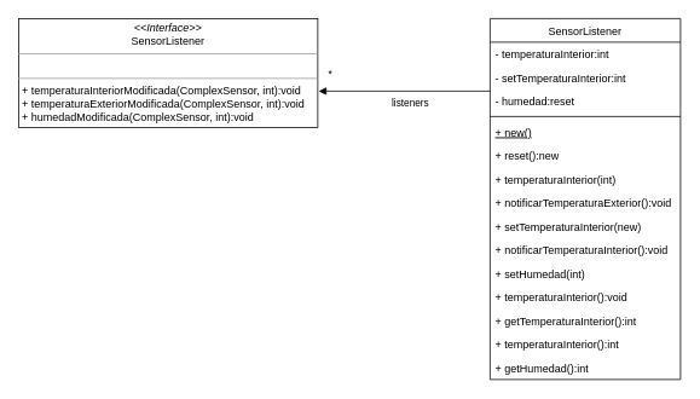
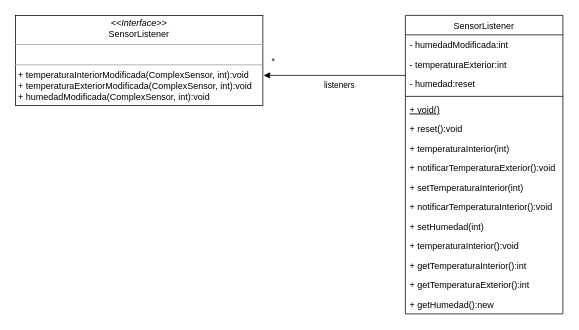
  <mxCell id="0" />
  <mxCell id="1" parent="0" />
  <mxCell id="2" value="&lt;p style=&quot;margin:0px;margin-top:4px;text-align:center;&quot;&gt;&lt;i&gt;&amp;lt;&amp;lt;Interface&amp;gt;&amp;gt;&lt;/i&gt;&lt;br&gt;SensorListener&lt;/p&gt;&lt;hr size=&quot;1&quot;&gt;&lt;p style=&quot;margin:0px;margin-left:4px;&quot;&gt;&lt;br&gt;&lt;/p&gt;&lt;hr size=&quot;1&quot;&gt;&lt;p style=&quot;margin:0px;margin-left:4px;&quot;&gt;+ temperaturaInteriorModificada(ComplexSensor, int):void&lt;/p&gt;&lt;p style=&quot;margin:0px;margin-left:4px;&quot;&gt;+ temperaturaExteriorModificada(ComplexSensor, int):void&lt;/p&gt;&lt;p style=&quot;margin:0px;margin-left:4px;&quot;&gt;+ humedadModificada(ComplexSensor, int):void&lt;/p&gt;" style="verticalAlign=top;align=left;overflow=fill;fontSize=12;fontFamily=Helvetica;html=1;" vertex="1" parent="1"><mxGeometry x="20" width="330" height="120" as="geometry" y="20" /></mxCell>
  <mxCell id="3" value="SensorListener" style="swimlane;fontStyle=0;align=center;verticalAlign=top;childLayout=stackLayout;horizontal=1;startSize=26;horizontalStack=0;resizeParent=1;resizeParentMax=0;resizeLast=0;collapsible=1;marginBottom=0;" vertex="1" parent="1"><mxGeometry x="540" width="210" height="398" as="geometry" y="20" /></mxCell>
- <mxCell id="4" value="- temperaturaInterior:int" style="text;strokeColor=none;fillColor=none;align=left;verticalAlign=top;spacingLeft=4;spacingRight=4;overflow=hidden;rotatable=0;points=[[0,0.5],[1,0.5]];portConstraint=eastwest;" vertex="1" parent="3"><mxGeometry y="26" width="210" height="26" as="geometry" /></mxCell>
- <mxCell id="5" value="- setTemperaturaInterior:int" style="text;strokeColor=none;fillColor=none;align=left;verticalAlign=top;spacingLeft=4;spacingRight=4;overflow=hidden;rotatable=0;points=[[0,0.5],[1,0.5]];portConstraint=eastwest;" vertex="1" parent="3"><mxGeometry y="52" width="210" height="26" as="geometry" /></mxCell>
+ <mxCell id="4" value="- humedadModificada:int" style="text;strokeColor=none;fillColor=none;align=left;verticalAlign=top;spacingLeft=4;spacingRight=4;overflow=hidden;rotatable=0;points=[[0,0.5],[1,0.5]];portConstraint=eastwest;" vertex="1" parent="3"><mxGeometry y="26" width="210" height="26" as="geometry" /></mxCell>
+ <mxCell id="5" value="- temperaturaExterior:int" style="text;strokeColor=none;fillColor=none;align=left;verticalAlign=top;spacingLeft=4;spacingRight=4;overflow=hidden;rotatable=0;points=[[0,0.5],[1,0.5]];portConstraint=eastwest;" vertex="1" parent="3"><mxGeometry y="52" width="210" height="26" as="geometry" /></mxCell>
  <mxCell id="6" value="- humedad:reset" style="text;strokeColor=none;fillColor=none;align=left;verticalAlign=top;spacingLeft=4;spacingRight=4;overflow=hidden;rotatable=0;points=[[0,0.5],[1,0.5]];portConstraint=eastwest;" vertex="1" parent="3"><mxGeometry y="78" width="210" height="26" as="geometry" /></mxCell>
  <mxCell id="7" value="" style="line;strokeWidth=1;fillColor=none;align=left;verticalAlign=middle;spacingTop=-1;spacingLeft=3;spacingRight=3;rotatable=0;labelPosition=right;points=[];portConstraint=eastwest;strokeColor=inherit;" vertex="1" parent="3"><mxGeometry y="104" width="210" height="8" as="geometry" /></mxCell>
- <mxCell id="8" value="+ new()" style="text;strokeColor=none;fillColor=none;align=left;verticalAlign=top;spacingLeft=4;spacingRight=4;overflow=hidden;rotatable=0;points=[[0,0.5],[1,0.5]];portConstraint=eastwest;fontStyle=4" vertex="1" parent="3"><mxGeometry y="112" width="210" height="26" as="geometry" /></mxCell>
- <mxCell id="9" value="+ reset():new" style="text;strokeColor=none;fillColor=none;align=left;verticalAlign=top;spacingLeft=4;spacingRight=4;overflow=hidden;rotatable=0;points=[[0,0.5],[1,0.5]];portConstraint=eastwest;fontStyle=0" vertex="1" parent="3"><mxGeometry y="138" width="210" height="26" as="geometry" /></mxCell>
+ <mxCell id="8" value="+ void()" style="text;strokeColor=none;fillColor=none;align=left;verticalAlign=top;spacingLeft=4;spacingRight=4;overflow=hidden;rotatable=0;points=[[0,0.5],[1,0.5]];portConstraint=eastwest;fontStyle=4" vertex="1" parent="3"><mxGeometry y="112" width="210" height="26" as="geometry" /></mxCell>
+ <mxCell id="9" value="+ reset():void" style="text;strokeColor=none;fillColor=none;align=left;verticalAlign=top;spacingLeft=4;spacingRight=4;overflow=hidden;rotatable=0;points=[[0,0.5],[1,0.5]];portConstraint=eastwest;fontStyle=0" vertex="1" parent="3"><mxGeometry y="138" width="210" height="26" as="geometry" /></mxCell>
  <mxCell id="10" value="+ temperaturaInterior(int)" style="text;strokeColor=none;fillColor=none;align=left;verticalAlign=top;spacingLeft=4;spacingRight=4;overflow=hidden;rotatable=0;points=[[0,0.5],[1,0.5]];portConstraint=eastwest;fontStyle=0" vertex="1" parent="3"><mxGeometry y="164" width="210" height="26" as="geometry" /></mxCell>
  <mxCell id="11" value="+ notificarTemperaturaExterior():void" style="text;strokeColor=none;fillColor=none;align=left;verticalAlign=top;spacingLeft=4;spacingRight=4;overflow=hidden;rotatable=0;points=[[0,0.5],[1,0.5]];portConstraint=eastwest;fontStyle=0" vertex="1" parent="3"><mxGeometry y="190" width="210" height="26" as="geometry" /></mxCell>
- <mxCell id="12" value="+ setTemperaturaInterior(new)" style="text;strokeColor=none;fillColor=none;align=left;verticalAlign=top;spacingLeft=4;spacingRight=4;overflow=hidden;rotatable=0;points=[[0,0.5],[1,0.5]];portConstraint=eastwest;fontStyle=0" vertex="1" parent="3"><mxGeometry y="216" width="210" height="26" as="geometry" /></mxCell>
+ <mxCell id="12" value="+ setTemperaturaInterior(int)" style="text;strokeColor=none;fillColor=none;align=left;verticalAlign=top;spacingLeft=4;spacingRight=4;overflow=hidden;rotatable=0;points=[[0,0.5],[1,0.5]];portConstraint=eastwest;fontStyle=0" vertex="1" parent="3"><mxGeometry y="216" width="210" height="26" as="geometry" /></mxCell>
  <mxCell id="13" value="+ notificarTemperaturaInterior():void" style="text;strokeColor=none;fillColor=none;align=left;verticalAlign=top;spacingLeft=4;spacingRight=4;overflow=hidden;rotatable=0;points=[[0,0.5],[1,0.5]];portConstraint=eastwest;fontStyle=0" vertex="1" parent="3"><mxGeometry y="242" width="210" height="26" as="geometry" /></mxCell>
  <mxCell id="14" value="+ setHumedad(int)" style="text;strokeColor=none;fillColor=none;align=left;verticalAlign=top;spacingLeft=4;spacingRight=4;overflow=hidden;rotatable=0;points=[[0,0.5],[1,0.5]];portConstraint=eastwest;fontStyle=0" vertex="1" parent="3"><mxGeometry y="268" width="210" height="26" as="geometry" /></mxCell>
  <mxCell id="15" value="+ temperaturaInterior():void" style="text;strokeColor=none;fillColor=none;align=left;verticalAlign=top;spacingLeft=4;spacingRight=4;overflow=hidden;rotatable=0;points=[[0,0.5],[1,0.5]];portConstraint=eastwest;fontStyle=0" vertex="1" parent="3"><mxGeometry y="294" width="210" height="26" as="geometry" /></mxCell>
  <mxCell id="16" value="+ getTemperaturaInterior():int" style="text;strokeColor=none;fillColor=none;align=left;verticalAlign=top;spacingLeft=4;spacingRight=4;overflow=hidden;rotatable=0;points=[[0,0.5],[1,0.5]];portConstraint=eastwest;fontStyle=0" vertex="1" parent="3"><mxGeometry y="320" width="210" height="26" as="geometry" /></mxCell>
- <mxCell id="17" value="+ temperaturaInterior():int" style="text;strokeColor=none;fillColor=none;align=left;verticalAlign=top;spacingLeft=4;spacingRight=4;overflow=hidden;rotatable=0;points=[[0,0.5],[1,0.5]];portConstraint=eastwest;fontStyle=0" vertex="1" parent="3"><mxGeometry y="346" width="210" height="26" as="geometry" /></mxCell>
- <mxCell id="18" value="+ getHumedad():int " style="text;strokeColor=none;fillColor=none;align=left;verticalAlign=top;spacingLeft=4;spacingRight=4;overflow=hidden;rotatable=0;points=[[0,0.5],[1,0.5]];portConstraint=eastwest;fontStyle=0" vertex="1" parent="3"><mxGeometry y="372" width="210" height="26" as="geometry" /></mxCell>
+ <mxCell id="17" value="+ getTemperaturaExterior():int" style="text;strokeColor=none;fillColor=none;align=left;verticalAlign=top;spacingLeft=4;spacingRight=4;overflow=hidden;rotatable=0;points=[[0,0.5],[1,0.5]];portConstraint=eastwest;fontStyle=0" vertex="1" parent="3"><mxGeometry y="346" width="210" height="26" as="geometry" /></mxCell>
+ <mxCell id="18" value="+ getHumedad():new " style="text;strokeColor=none;fillColor=none;align=left;verticalAlign=top;spacingLeft=4;spacingRight=4;overflow=hidden;rotatable=0;points=[[0,0.5],[1,0.5]];portConstraint=eastwest;fontStyle=0" vertex="1" parent="3"><mxGeometry y="372" width="210" height="26" as="geometry" /></mxCell>
  <mxCell id="19" value="listeners" style="endArrow=block;endFill=1;html=1;edgeStyle=orthogonalEdgeStyle;align=left;verticalAlign=top;rounded=0;exitX=-0.006;exitY=0.077;exitDx=0;exitDy=0;exitPerimeter=0;" edge="1" parent="1"><mxGeometry x="0.164" relative="1" as="geometry"><mxPoint x="540" y="100.002" as="sourcePoint" /><mxPoint x="350.96" y="100" as="targetPoint" /><mxPoint as="offset" /></mxGeometry></mxCell>
  <mxCell id="20" value="*" style="edgeLabel;resizable=0;html=1;align=left;verticalAlign=bottom;" connectable="0" vertex="1" parent="19"><mxGeometry x="-1" relative="1" as="geometry"><mxPoint x="-180" y="-11" as="offset" /></mxGeometry></mxCell>
